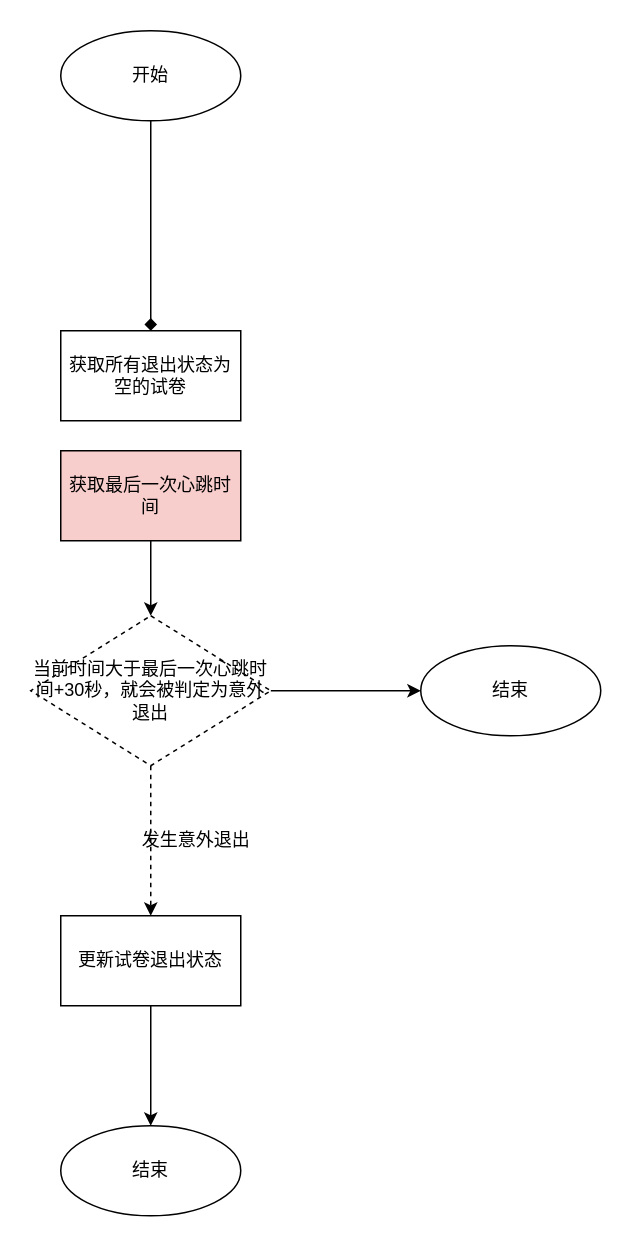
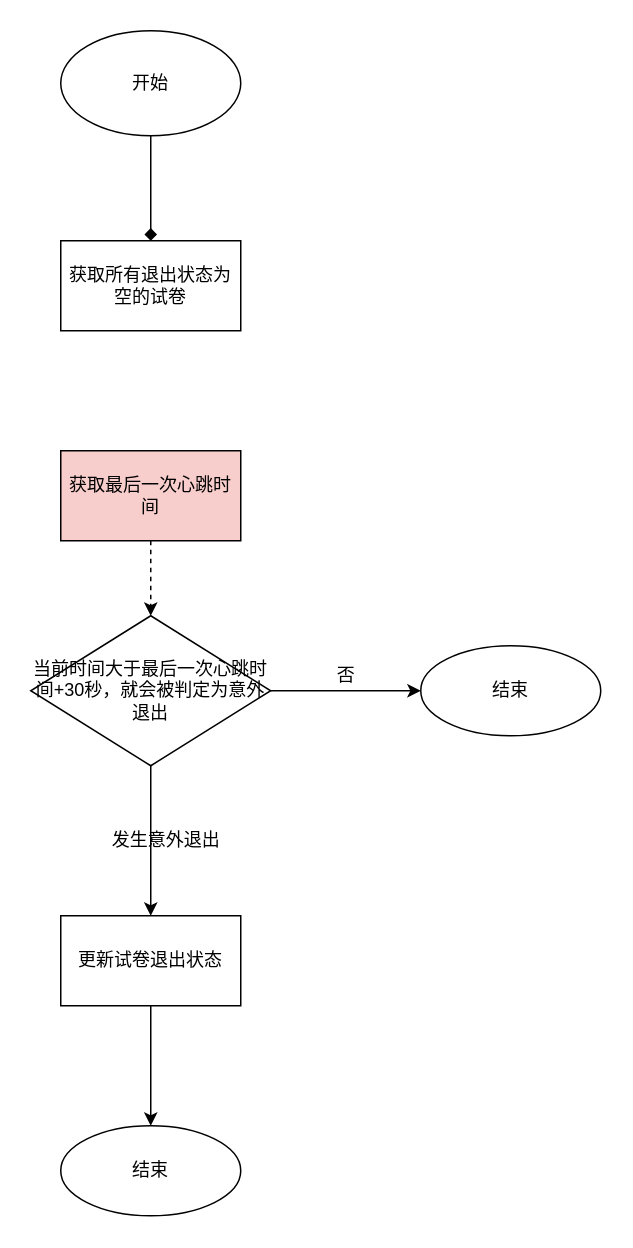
  <mxCell id="0" />
  <mxCell id="1" parent="0" />
  <mxCell id="2" value="" style="edgeStyle=orthogonalEdgeStyle;rounded=0;orthogonalLoop=1;jettySize=auto;html=1;endArrow=diamond;" edge="1" parent="1" source="3" target="4"><mxGeometry relative="1" as="geometry" /></mxCell>
- <mxCell id="3" value="开始" style="ellipse;whiteSpace=wrap;html=1;" vertex="1" parent="1"><mxGeometry x="40" y="20" width="120" height="60" as="geometry" /></mxCell>
- <mxCell id="4" value="获取所有退出状态为空的试卷" style="whiteSpace=wrap;html=1;" vertex="1" parent="1"><mxGeometry x="40" y="220" width="120" height="60" as="geometry" /></mxCell>
- <mxCell id="5" value="" style="edgeStyle=orthogonalEdgeStyle;rounded=0;orthogonalLoop=1;jettySize=auto;html=1;" edge="1" parent="1" source="6" target="9"><mxGeometry relative="1" as="geometry" /></mxCell>
+ <mxCell id="3" value="开始" style="ellipse;whiteSpace=wrap;html=1;" vertex="1" parent="1"><mxGeometry x="40" y="20" width="120" height="70" as="geometry" /></mxCell>
+ <mxCell id="4" value="获取所有退出状态为空的试卷" style="whiteSpace=wrap;html=1;" vertex="1" parent="1"><mxGeometry x="40" y="160" width="120" height="60" as="geometry" /></mxCell>
+ <mxCell id="5" value="" style="edgeStyle=orthogonalEdgeStyle;rounded=0;orthogonalLoop=1;jettySize=auto;html=1;dashed=1;" edge="1" parent="1" source="6" target="9"><mxGeometry relative="1" as="geometry" /></mxCell>
  <mxCell id="6" value="获取最后一次心跳时间" style="whiteSpace=wrap;html=1;fillColor=#f8cecc;" vertex="1" parent="1"><mxGeometry x="40" y="300" width="120" height="60" as="geometry" /></mxCell>
  <mxCell id="7" value="" style="edgeStyle=orthogonalEdgeStyle;rounded=0;orthogonalLoop=1;jettySize=auto;html=1;" edge="1" parent="1" source="9" target="10"><mxGeometry relative="1" as="geometry" /></mxCell>
- <mxCell id="8" value="" style="edgeStyle=orthogonalEdgeStyle;rounded=0;orthogonalLoop=1;jettySize=auto;html=1;dashed=1;" edge="1" parent="1" source="9" target="13"><mxGeometry relative="1" as="geometry" /></mxCell>
- <mxCell id="9" value="当前时间大于最后一次心跳时间+30秒，就会被判定为意外退出" style="rhombus;whiteSpace=wrap;html=1;dashed=1;" vertex="1" parent="1"><mxGeometry x="20" y="410" width="160" height="100" as="geometry" /></mxCell>
+ <mxCell id="8" value="" style="edgeStyle=orthogonalEdgeStyle;rounded=0;orthogonalLoop=1;jettySize=auto;html=1;" edge="1" parent="1" source="9" target="13"><mxGeometry relative="1" as="geometry" /></mxCell>
+ <mxCell id="9" value="当前时间大于最后一次心跳时间+30秒，就会被判定为意外退出" style="rhombus;whiteSpace=wrap;html=1;" vertex="1" parent="1"><mxGeometry x="20" y="410" width="160" height="100" as="geometry" /></mxCell>
  <mxCell id="10" value="结束" style="ellipse;whiteSpace=wrap;html=1;" vertex="1" parent="1"><mxGeometry x="280" y="430" width="120" height="60" as="geometry" /></mxCell>
+ <mxCell id="11" value="否" style="text;html=1;align=center;verticalAlign=middle;resizable=0;points=[];autosize=1;strokeColor=none;fillColor=none;" vertex="1" parent="1"><mxGeometry x="210" y="435" width="40" height="30" as="geometry" /></mxCell>
  <mxCell id="12" value="" style="edgeStyle=orthogonalEdgeStyle;rounded=0;orthogonalLoop=1;jettySize=auto;html=1;" edge="1" parent="1" source="13" target="15"><mxGeometry relative="1" as="geometry" /></mxCell>
  <mxCell id="13" value="更新试卷退出状态" style="whiteSpace=wrap;html=1;" vertex="1" parent="1"><mxGeometry x="40" y="610" width="120" height="60" as="geometry" /></mxCell>
- <mxCell id="14" value="发生意外退出" style="text;html=1;align=center;verticalAlign=middle;resizable=0;points=[];autosize=1;strokeColor=none;fillColor=none;" vertex="1" parent="1"><mxGeometry x="80" y="545" width="100" height="30" as="geometry" /></mxCell>
+ <mxCell id="14" value="发生意外退出" style="text;html=1;align=center;verticalAlign=middle;resizable=0;points=[];autosize=1;strokeColor=none;fillColor=none;" vertex="1" parent="1"><mxGeometry x="60" y="545" width="100" height="30" as="geometry" /></mxCell>
  <mxCell id="15" value="结束" style="ellipse;whiteSpace=wrap;html=1;" vertex="1" parent="1"><mxGeometry x="40" y="750" width="120" height="60" as="geometry" /></mxCell>
